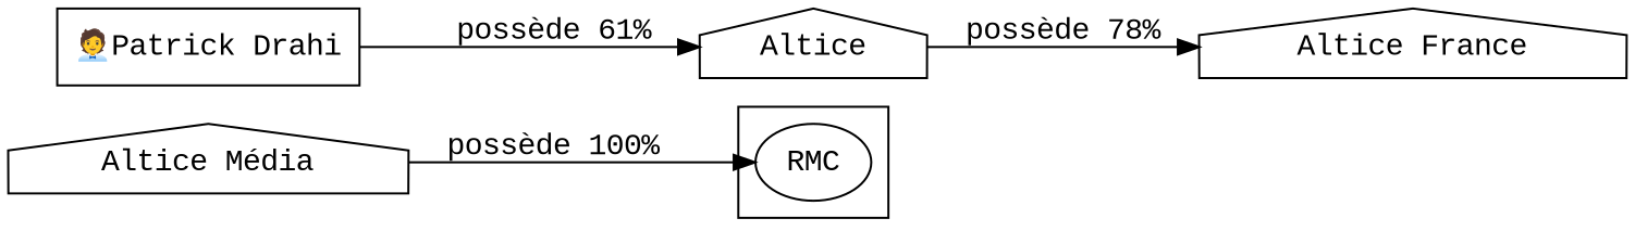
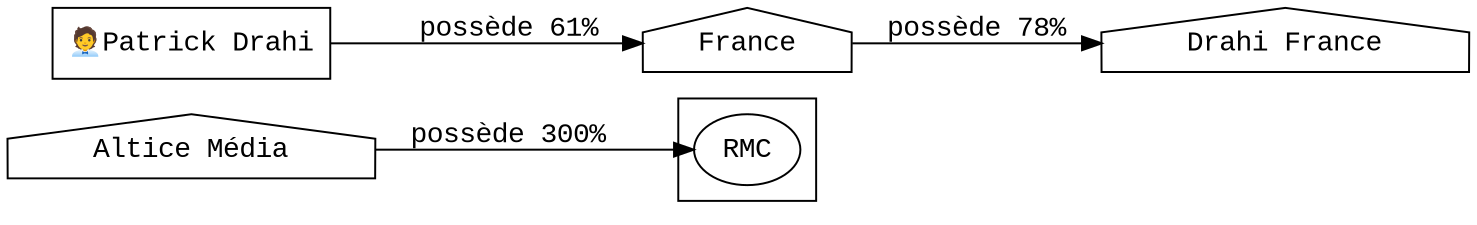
  digraph {
    fontname="Liberation Mono"
    rankdir=LR
    node [fontname="Liberation Mono" shape=house]
    edge [fontname="Liberation Mono"]
    n1 [label=RMC shape=""]
    n2 [label="🧑‍💼Patrick Drahi" shape=box]
-   n3 [label=Altice]
-   n4 [label="Altice France"]
+   n3 [label=France]
+   n4 [label="Drahi France"]
    n5 [label="Altice Média"]
    subgraph cluster_1 {
      n1
    }
    subgraph sub_2 {
      n2
    }
    n2 -> n3 [label="possède 61%"]
    n3 -> n4 [label="possède 78%"]
-   n5 -> n1 [label="possède 100%"]
+   n5 -> n1 [label="possède 300%"]
  }
